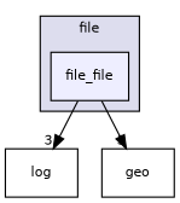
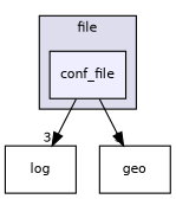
  digraph {
    compound=true
    node [fontname=Helvetica fontsize=10 shape=box]
    edge [headlabel=3 labeldistance=1.5 labelfontname=Helvetica labelfontsize=10]
-   n1 [fillcolor="#eeeeff" label=file_file pencolor=black style=filled]
+   n1 [fillcolor="#eeeeff" label=conf_file pencolor=black style=filled]
    n2 [label=log]
    n3 [label=geo]
    subgraph cluster_1 {
      bgcolor="#ddddee"
      fontname=Helvetica
      fontsize=10
      label=file
      pencolor=black
      n1
    }
    n1 -> n2
    n1 -> n3
  }
